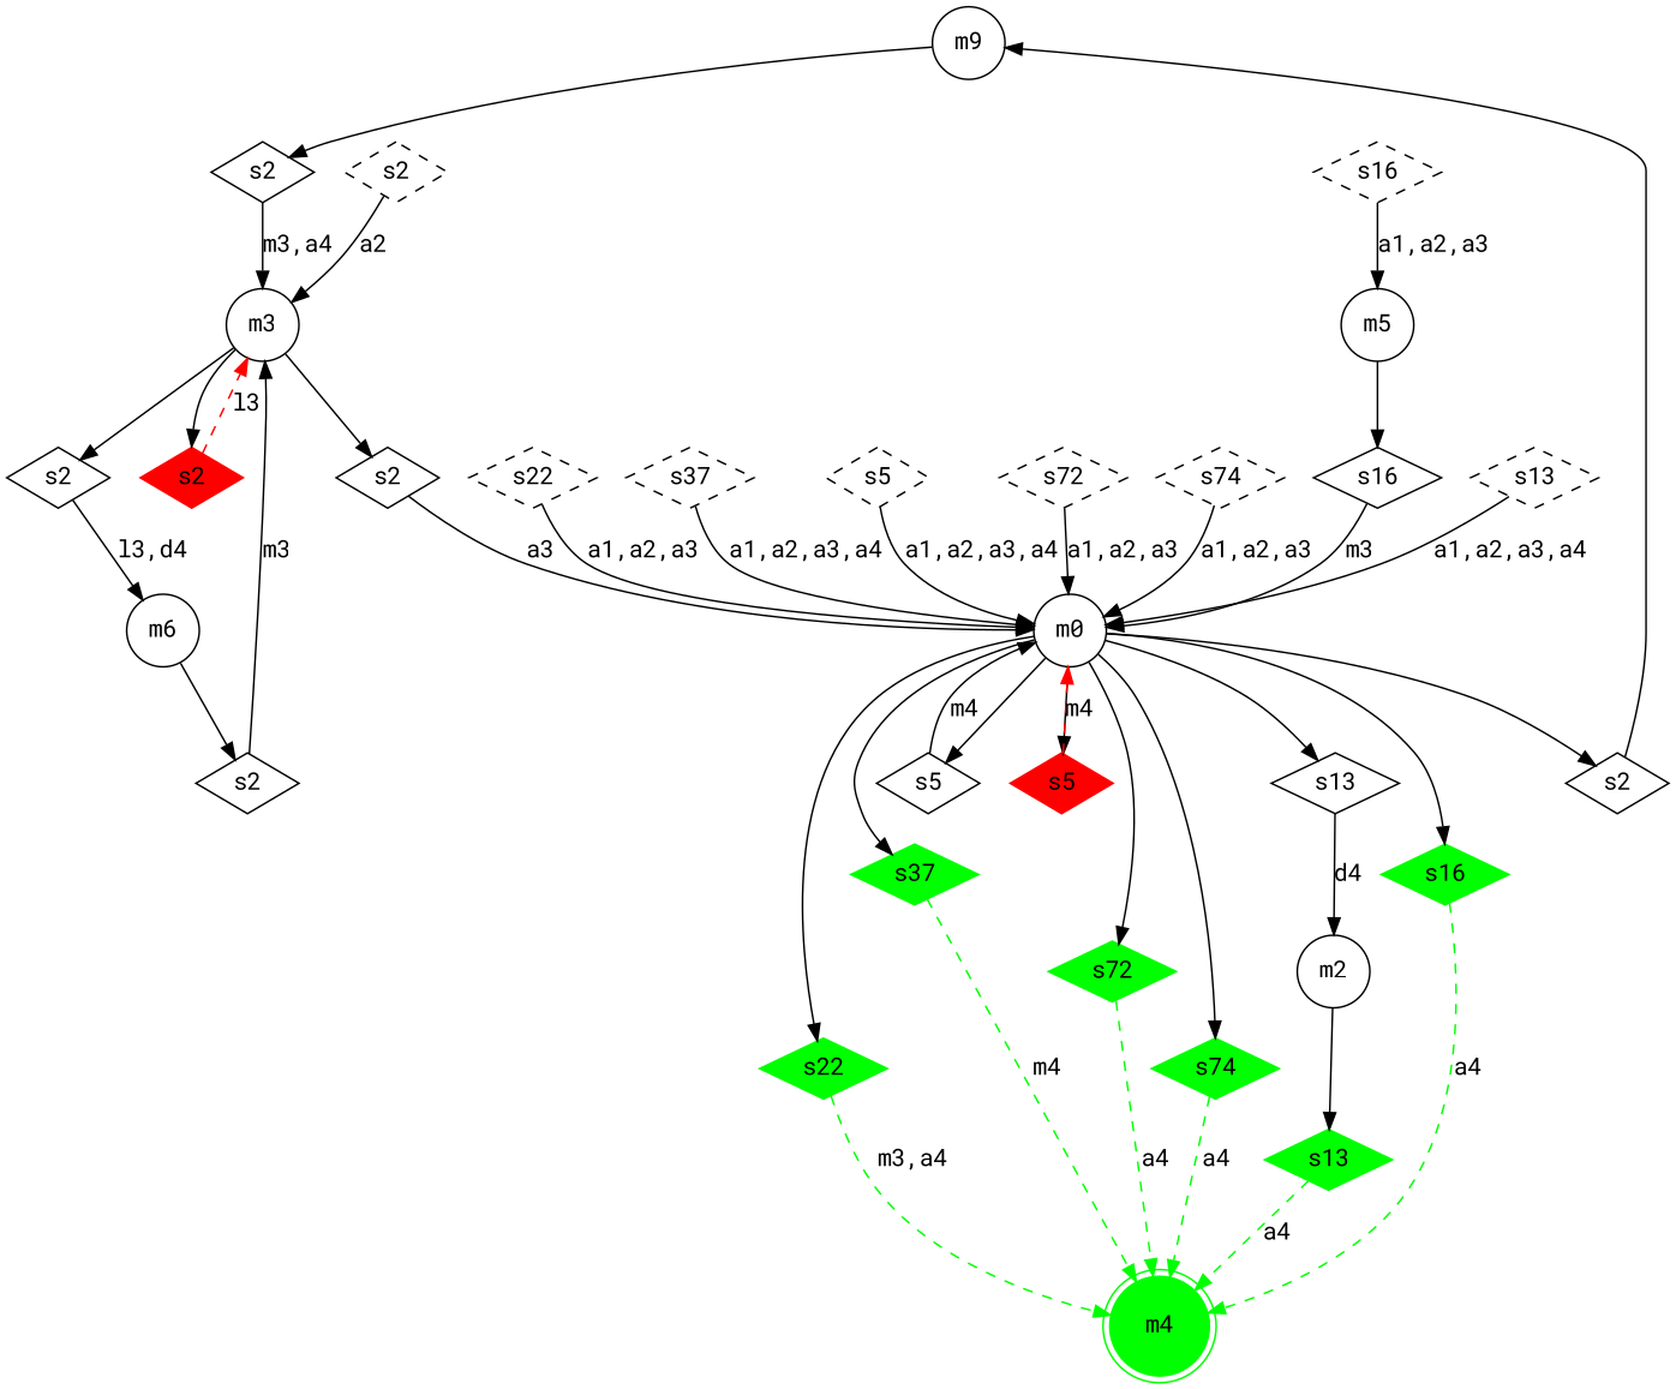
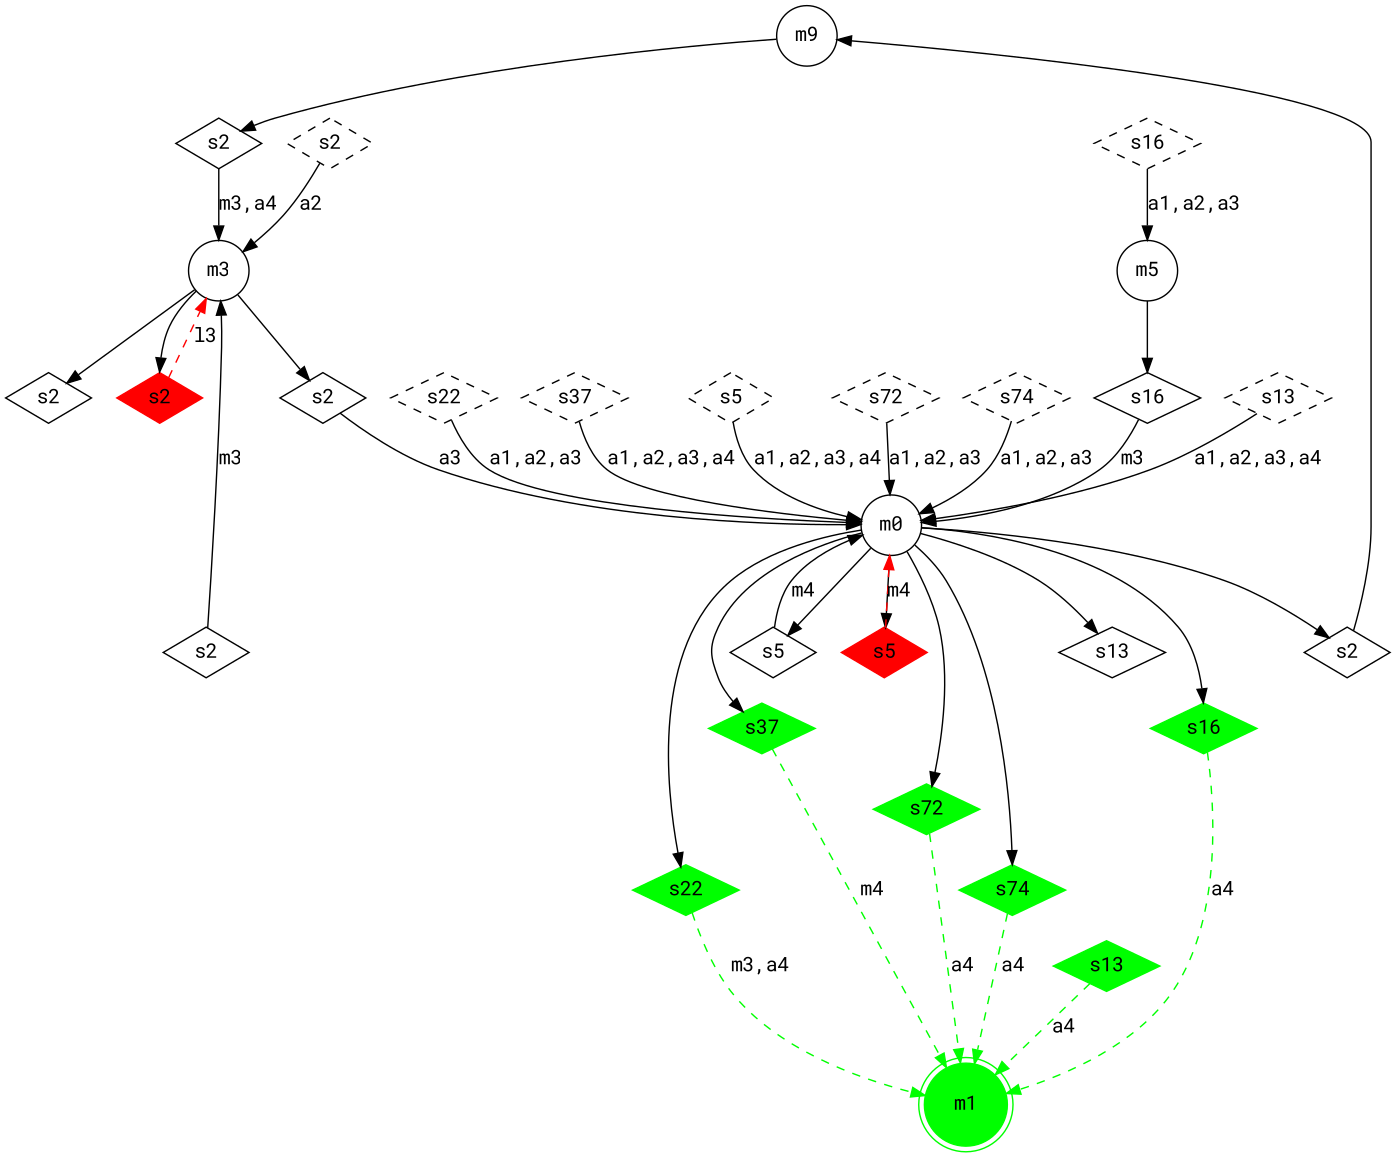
  digraph {
    fontname="Roboto Mono"
    node [fontname="Roboto Mono" shape=diamond]
    edge [fontname="Roboto Mono"]
    n1 [label=m9 shape=circle]
    n2 [label=s2]
    m3 [shape=circle]
    m5 [shape=circle]
    n5 [label=s16]
    m0 [shape=circle]
-   m6 [shape=circle]
    n8 [label=s2]
-   m2 [shape=circle]
    n10 [color=green label=s13 style=filled]
-   m1 [color=green shape=doublecircle style=filled label=m4]
+   m1 [color=green shape=doublecircle style=filled]
    n12 [label=s2]
    n13 [label=s2]
    n14 [color=red label=s2 style=filled]
    n15 [label=s13]
    n16 [color=green label=s16 style=filled]
    n17 [label=s2]
    n18 [color=green label=s22 style=filled]
    n19 [color=green label=s37 style=filled]
    n20 [label=s5]
    n21 [color=red label=s5 style=filled]
    n22 [color=green label=s72 style=filled]
    n23 [color=green label=s74 style=filled]
    n24 [label=s13 style=dashed]
    n25 [label=s16 style=dashed]
    n26 [label=s2 style=dashed]
    n27 [label=s22 style=dashed]
    n28 [label=s37 style=dashed]
    n29 [label=s5 style=dashed]
    n30 [label=s72 style=dashed]
    n31 [label=s74 style=dashed]
    n1 -> n2
    n2 -> m3 [label="m3,a4"]
    m3 -> n12
    m3 -> n13
    m3 -> n14
    m5 -> n5
    n5 -> m0 [label=m3]
    m0 -> n15
    m0 -> n16
    m0 -> n17
    m0 -> n18
    m0 -> n19
    m0 -> n20
    m0 -> n21
    m0 -> n22
    m0 -> n23
-   m6 -> n8
    n8 -> m3 [label=m3]
-   m2 -> n10
    n10 -> m1 [color=green label=a4 style=dashed]
    n12 -> m0 [label=a3]
-   n13 -> m6 [label="l3,d4"]
    n14 -> m3 [color=red label=l3 style=dashed]
-   n15 -> m2 [label=d4]
    n16 -> m1 [color=green label=a4 style=dashed]
    n17 -> n1
    n18 -> m1 [color=green label="m3,a4" style=dashed]
    n19 -> m1 [color=green label=m4 style=dashed]
    n20 -> m0 [label=m4]
    n21 -> m0 [color=red label=m4 style=dashed]
    n22 -> m1 [color=green label=a4 style=dashed]
    n23 -> m1 [color=green label=a4 style=dashed]
    n24 -> m0 [label="a1,a2,a3,a4"]
    n25 -> m5 [label="a1,a2,a3"]
    n26 -> m3 [label=a2]
    n27 -> m0 [label="a1,a2,a3"]
    n28 -> m0 [label="a1,a2,a3,a4"]
    n29 -> m0 [label="a1,a2,a3,a4"]
    n30 -> m0 [label="a1,a2,a3"]
    n31 -> m0 [label="a1,a2,a3"]
  }
